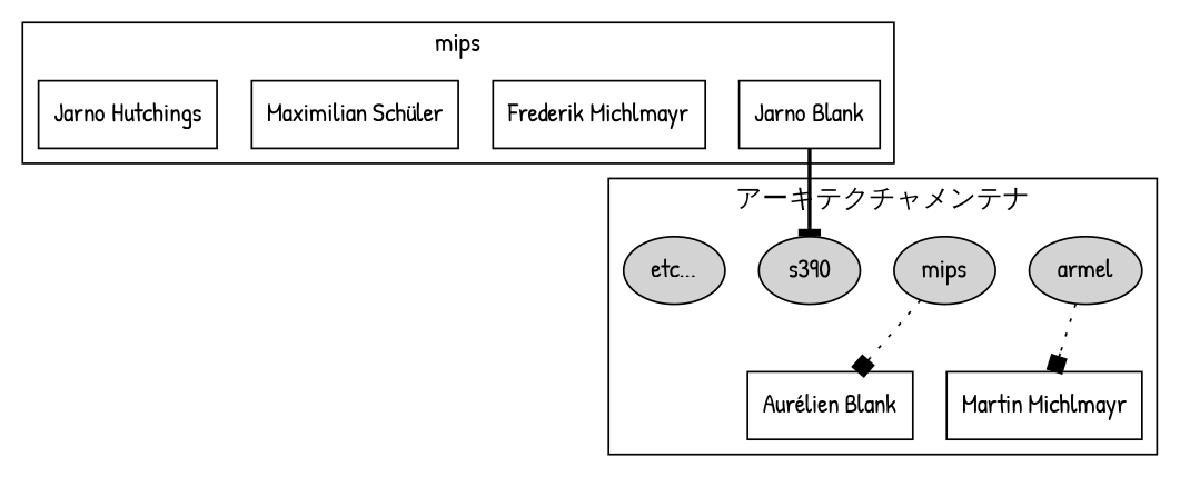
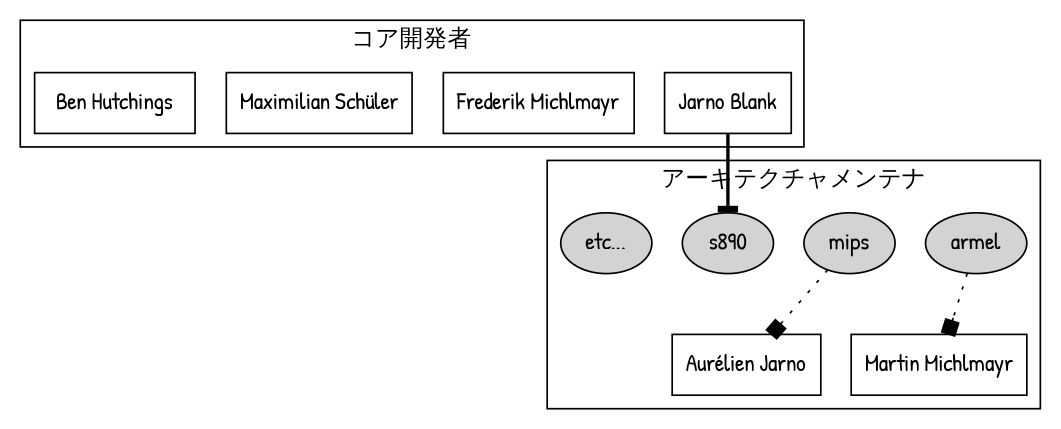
  digraph {
    fontname="Patrick Hand"
    lebel="Debian Kernel Team"
    node [fontname="Patrick Hand" shape=box]
    edge [arrowhead=box fontname="Patrick Hand" style=dotted]
    n1 [label="Jarno Blank"]
    n2 [label="Frederik Michlmayr"]
    n3 [label="Maximilian Schüler"]
-   n4 [label="Jarno Hutchings"]
+   n4 [label="Ben Hutchings"]
    n5 [label=armel style=filled shape=""]
    n6 [label="Martin Michlmayr"]
    n7 [label=mips style=filled shape=""]
-   n8 [label="Aurélien Blank"]
-   n9 [label=s390 style=filled shape=""]
+   n8 [label="Aurélien Jarno"]
+   n9 [label=s890 style=filled shape=""]
    n10 [label="etc..." style=filled shape=""]
    subgraph cluster_1 {
-     label=mips
+     label="コア開発者"
      n1
      n2
      n3
      n4
    }
    subgraph cluster_2 {
      label="アーキテクチャメンテナ"
      n5
      n6
      n7
      n8
      n9
      n10
    }
    n1 -> n9 [arrowhead=tee style=bold]
    n5 -> n6
    n7 -> n8
  }
